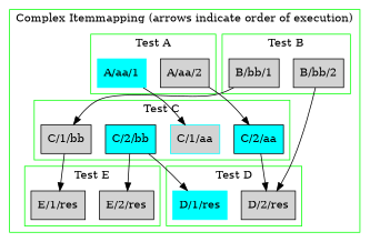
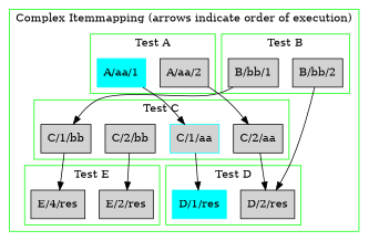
  digraph {
    node [shape=box style=filled]
    "B/bb/2"
    "B/bb/1"
    "A/aa/2"
    "A/aa/1" [color=cyan]
-   "C/2/bb" [fillcolor=cyan]
+   "C/2/bb"
    "C/1/bb"
-   "C/2/aa" [fillcolor=cyan]
+   "C/2/aa"
    "C/1/aa" [color=cyan fillcolor=lightgrey]
    "D/1/res" [color=cyan]
    "D/2/res"
-   "E/1/res"
+   "E/1/res" [label="E/4/res"]
    "E/2/res"
    subgraph cluster_1 {
      color=green
      label="Complex Itemmapping (arrows indicate order of execution)"
      subgraph cluster_2 {
        color=green
        label="Test B"
        "B/bb/2"
        "B/bb/1"
      }
      subgraph cluster_3 {
        color=green
        label="Test A"
        "A/aa/2"
        "A/aa/1"
      }
      subgraph cluster_4 {
        color=green
        label="Test C"
        "C/2/bb"
        "C/1/bb"
        "C/2/aa"
        "C/1/aa"
      }
      subgraph cluster_5 {
        color=green
        label="Test D"
        "D/1/res"
        "D/2/res"
      }
      subgraph cluster_6 {
        color=green
        label="Test E"
        "E/1/res"
        "E/2/res"
      }
    }
    "B/bb/2" -> "D/2/res"
    "B/bb/1" -> "C/1/bb"
    "A/aa/2" -> "C/2/aa"
    "A/aa/1" -> "C/1/aa"
    "C/2/bb" -> "E/2/res"
    "C/1/bb" -> "E/1/res"
    "C/2/aa" -> "D/2/res"
-   "C/2/bb" -> "D/1/res"
+   "C/1/aa" -> "D/1/res"
  }
